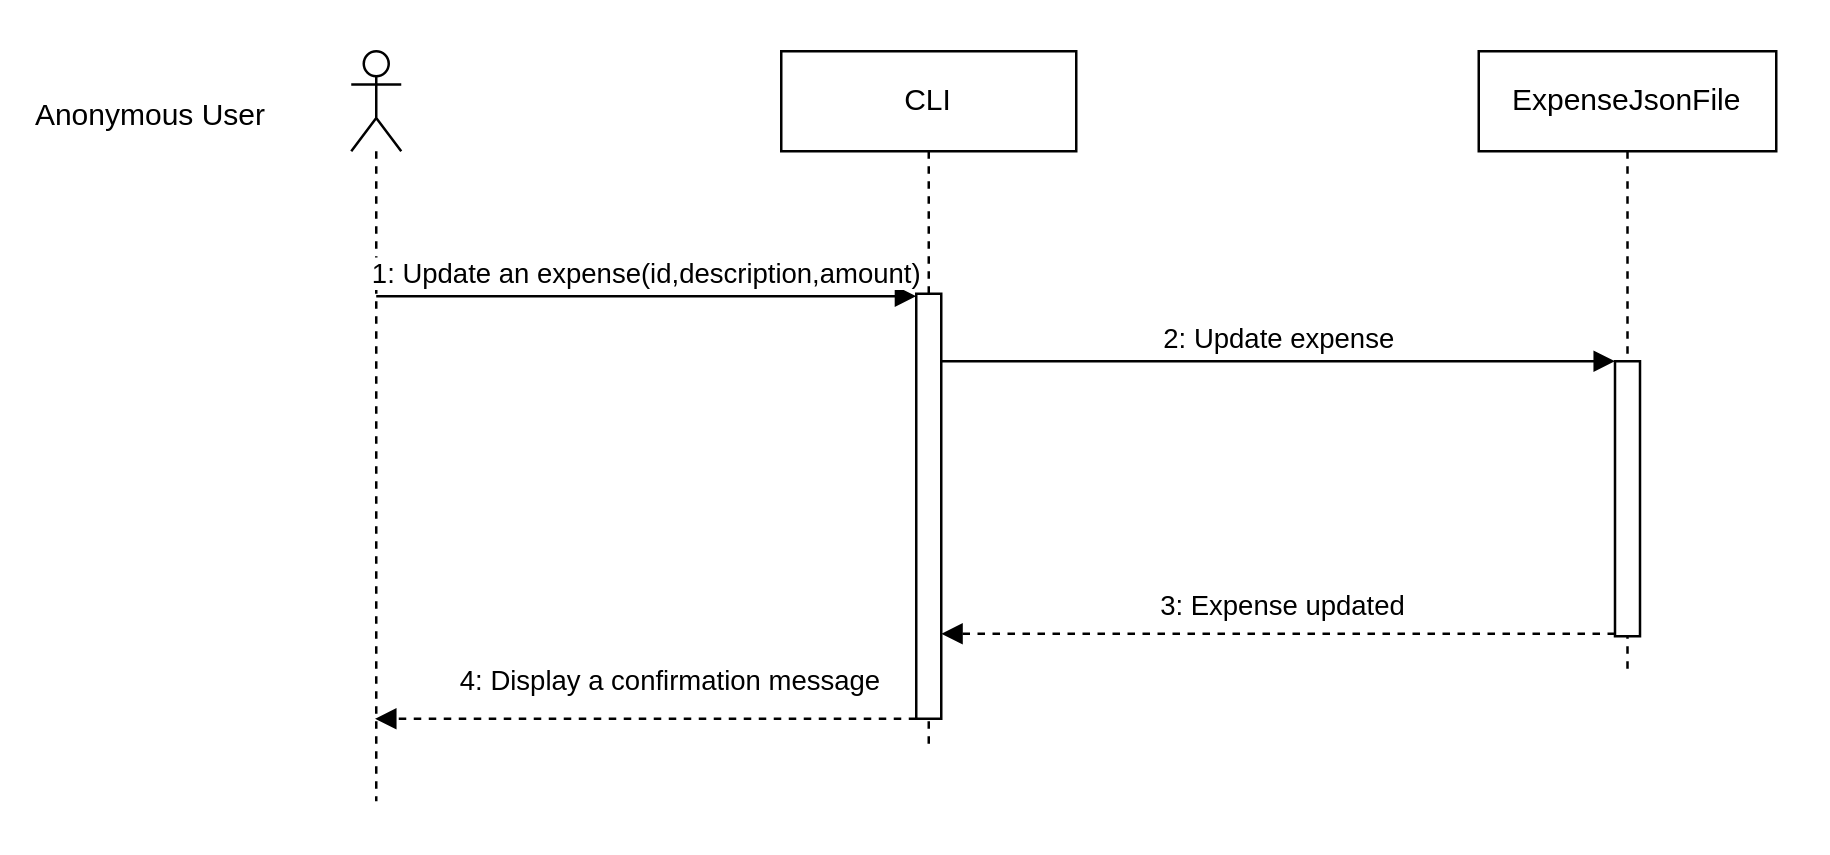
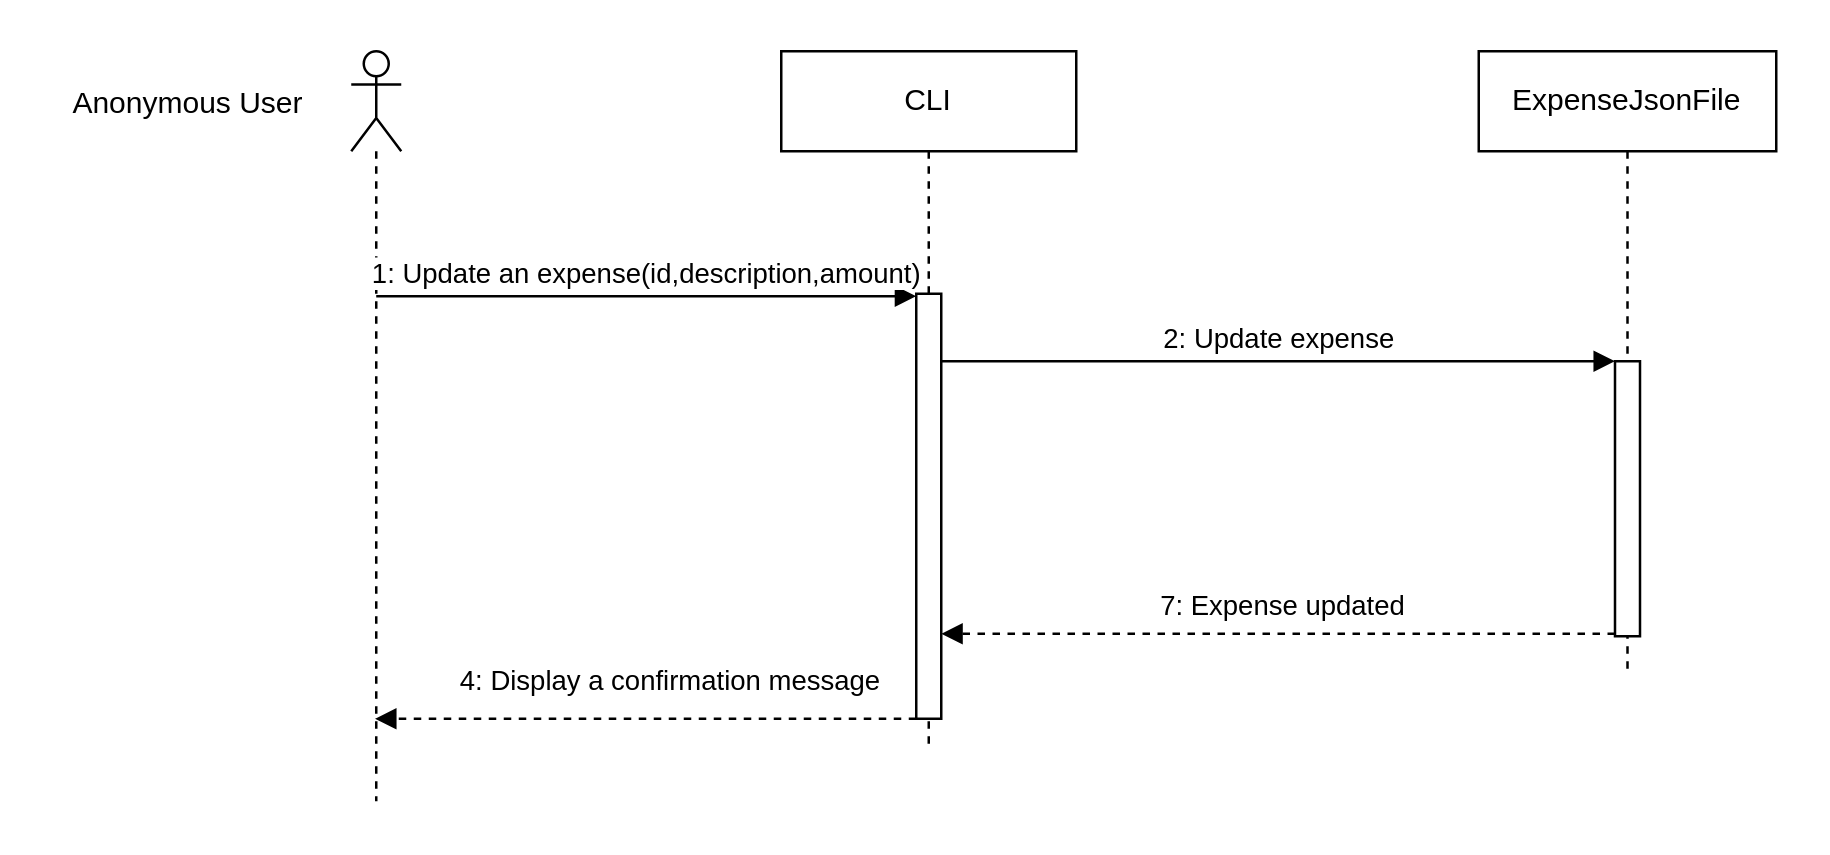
  <mxCell id="0" />
  <mxCell id="1" parent="0" />
  <mxCell id="2" value="" style="shape=umlLifeline;perimeter=lifelinePerimeter;whiteSpace=wrap;html=1;container=1;dropTarget=0;collapsible=0;recursiveResize=0;outlineConnect=0;portConstraint=eastwest;newEdgeStyle={&quot;curved&quot;:0,&quot;rounded&quot;:0};participant=umlActor;" parent="1" vertex="1"><mxGeometry x="140" y="20" width="20" height="300" as="geometry" /></mxCell>
- <mxCell id="3" value="Anonymous User" style="text;html=1;align=center;verticalAlign=middle;whiteSpace=wrap;rounded=0;" parent="1" vertex="1"><mxGeometry x="5" y="31" width="110" height="30" as="geometry" /></mxCell>
+ <mxCell id="3" value="Anonymous User" style="text;html=1;align=center;verticalAlign=middle;whiteSpace=wrap;rounded=0;" parent="1" vertex="1"><mxGeometry x="20" y="26" width="110" height="30" as="geometry" /></mxCell>
  <mxCell id="4" value="ExpenseJsonFile" style="shape=umlLifeline;perimeter=lifelinePerimeter;whiteSpace=wrap;html=1;container=1;dropTarget=0;collapsible=0;recursiveResize=0;outlineConnect=0;portConstraint=eastwest;newEdgeStyle={&quot;edgeStyle&quot;:&quot;elbowEdgeStyle&quot;,&quot;elbow&quot;:&quot;vertical&quot;,&quot;curved&quot;:0,&quot;rounded&quot;:0};" parent="1" vertex="1"><mxGeometry x="591" y="20" width="119" height="250" as="geometry" /></mxCell>
  <mxCell id="5" value="" style="html=1;points=[[0,0,0,0,5],[0,1,0,0,-5],[1,0,0,0,5],[1,1,0,0,-5]];perimeter=orthogonalPerimeter;outlineConnect=0;targetShapes=umlLifeline;portConstraint=eastwest;newEdgeStyle={&quot;curved&quot;:0,&quot;rounded&quot;:0};" parent="4" vertex="1"><mxGeometry x="54.5" y="124" width="10" height="110" as="geometry" /></mxCell>
  <mxCell id="6" value="CLI" style="shape=umlLifeline;perimeter=lifelinePerimeter;whiteSpace=wrap;html=1;container=1;dropTarget=0;collapsible=0;recursiveResize=0;outlineConnect=0;portConstraint=eastwest;newEdgeStyle={&quot;edgeStyle&quot;:&quot;elbowEdgeStyle&quot;,&quot;elbow&quot;:&quot;vertical&quot;,&quot;curved&quot;:0,&quot;rounded&quot;:0};" parent="1" vertex="1"><mxGeometry x="312" y="20" width="118" height="280" as="geometry" /></mxCell>
  <mxCell id="7" value="" style="html=1;points=[[0,0,0,0,5],[0,1,0,0,-5],[1,0,0,0,5],[1,1,0,0,-5]];perimeter=orthogonalPerimeter;outlineConnect=0;targetShapes=umlLifeline;portConstraint=eastwest;newEdgeStyle={&quot;curved&quot;:0,&quot;rounded&quot;:0};" parent="6" vertex="1"><mxGeometry x="54" y="97" width="10" height="170" as="geometry" /></mxCell>
  <mxCell id="8" value="1: Update an expense(id,description,amount)" style="html=1;verticalAlign=bottom;endArrow=block;curved=0;rounded=0;" parent="1" edge="1"><mxGeometry width="80" relative="1" as="geometry"><mxPoint x="149.987" y="118" as="sourcePoint" /><mxPoint x="366" y="118" as="targetPoint" /></mxGeometry></mxCell>
  <mxCell id="9" value="2: Update expense" style="html=1;verticalAlign=bottom;endArrow=block;curved=0;rounded=0;" parent="1" target="5" edge="1"><mxGeometry width="80" relative="1" as="geometry"><mxPoint x="376" y="144" as="sourcePoint" /><mxPoint x="640" y="145" as="targetPoint" /></mxGeometry></mxCell>
  <mxCell id="10" value="" style="html=1;verticalAlign=bottom;labelBackgroundColor=none;endArrow=block;endFill=1;dashed=1;rounded=0;" parent="1" target="7" edge="1"><mxGeometry width="160" relative="1" as="geometry"><mxPoint x="645.5" y="253" as="sourcePoint" /><mxPoint x="371.149" y="253" as="targetPoint" /></mxGeometry></mxCell>
- <mxCell id="11" value="3: Expense updated" style="text;html=1;align=center;verticalAlign=middle;whiteSpace=wrap;rounded=0;fontSize=11;" parent="1" vertex="1"><mxGeometry x="460" y="227" width="106" height="30" as="geometry" /></mxCell>
+ <mxCell id="11" value="7: Expense updated" style="text;html=1;align=center;verticalAlign=middle;whiteSpace=wrap;rounded=0;fontSize=11;" parent="1" vertex="1"><mxGeometry x="460" y="227" width="106" height="30" as="geometry" /></mxCell>
  <mxCell id="12" value="4: Display a confirmation message" style="text;html=1;align=center;verticalAlign=middle;whiteSpace=wrap;rounded=0;fontSize=11;" parent="1" vertex="1"><mxGeometry x="180" y="257" width="176" height="30" as="geometry" /></mxCell>
  <mxCell id="13" value="" style="html=1;verticalAlign=bottom;labelBackgroundColor=none;endArrow=block;endFill=1;dashed=1;rounded=0;" parent="1" target="2" edge="1"><mxGeometry width="160" relative="1" as="geometry"><mxPoint x="366" y="287" as="sourcePoint" /><mxPoint x="180" y="287" as="targetPoint" /></mxGeometry></mxCell>
